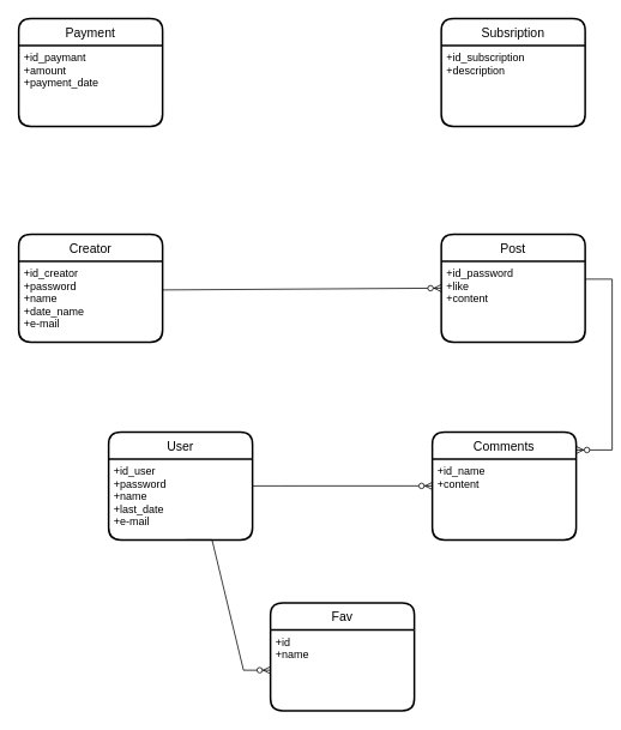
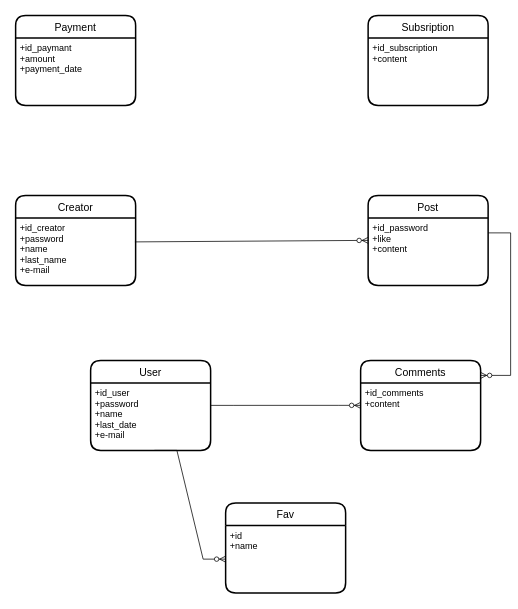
  <mxCell id="0" />
  <mxCell id="1" parent="0" />
  <mxCell id="2" value="User" style="swimlane;childLayout=stackLayout;horizontal=1;startSize=30;horizontalStack=0;rounded=1;fontSize=14;fontStyle=0;strokeWidth=2;resizeParent=0;resizeLast=1;shadow=0;dashed=0;align=center;" parent="1" vertex="1"><mxGeometry x="120" y="480" width="160" height="120" as="geometry" /></mxCell>
  <mxCell id="3" value="+id_user&#10;+password&#10;+name&#10;+last_date&#10;+e-mail&#10;&#10;" style="align=left;strokeColor=none;fillColor=none;spacingLeft=4;fontSize=12;verticalAlign=top;resizable=0;rotatable=0;part=1;" parent="2" vertex="1"><mxGeometry y="30" width="160" height="90" as="geometry" /></mxCell>
  <mxCell id="4" value="Post" style="swimlane;childLayout=stackLayout;horizontal=1;startSize=30;horizontalStack=0;rounded=1;fontSize=14;fontStyle=0;strokeWidth=2;resizeParent=0;resizeLast=1;shadow=0;dashed=0;align=center;" parent="1" vertex="1"><mxGeometry x="490" y="260" width="160" height="120" as="geometry" /></mxCell>
  <mxCell id="5" value="+id_password&#10;+like&#10;+content&#10;" style="align=left;strokeColor=none;fillColor=none;spacingLeft=4;fontSize=12;verticalAlign=top;resizable=0;rotatable=0;part=1;" parent="4" vertex="1"><mxGeometry y="30" width="160" height="90" as="geometry" /></mxCell>
  <mxCell id="6" value="Comments" style="swimlane;childLayout=stackLayout;horizontal=1;startSize=30;horizontalStack=0;rounded=1;fontSize=14;fontStyle=0;strokeWidth=2;resizeParent=0;resizeLast=1;shadow=0;dashed=0;align=center;" parent="1" vertex="1"><mxGeometry x="480" y="480" width="160" height="120" as="geometry" /></mxCell>
- <mxCell id="7" value="+id_name&#10;+content " style="align=left;strokeColor=none;fillColor=none;spacingLeft=4;fontSize=12;verticalAlign=top;resizable=0;rotatable=0;part=1;" parent="6" vertex="1"><mxGeometry y="30" width="160" height="90" as="geometry" /></mxCell>
+ <mxCell id="7" value="+id_comments&#10;+content " style="align=left;strokeColor=none;fillColor=none;spacingLeft=4;fontSize=12;verticalAlign=top;resizable=0;rotatable=0;part=1;" parent="6" vertex="1"><mxGeometry y="30" width="160" height="90" as="geometry" /></mxCell>
  <mxCell id="8" value="" style="edgeStyle=entityRelationEdgeStyle;fontSize=12;html=1;endArrow=ERzeroToMany;endFill=1;rounded=0;entryX=1;entryY=0.167;entryDx=0;entryDy=0;entryPerimeter=0;" parent="1" target="6" edge="1"><mxGeometry width="100" height="100" relative="1" as="geometry"><mxPoint x="650" y="310" as="sourcePoint" /><mxPoint x="720" y="510" as="targetPoint" /></mxGeometry></mxCell>
  <mxCell id="9" value="Creator" style="swimlane;childLayout=stackLayout;horizontal=1;startSize=30;horizontalStack=0;rounded=1;fontSize=14;fontStyle=0;strokeWidth=2;resizeParent=0;resizeLast=1;shadow=0;dashed=0;align=center;" parent="1" vertex="1"><mxGeometry x="20" y="260" width="160" height="120" as="geometry" /></mxCell>
- <mxCell id="10" value="+id_creator&#10;+password&#10;+name&#10;+date_name&#10;+e-mail&#10;&#10;" style="align=left;strokeColor=none;fillColor=none;spacingLeft=4;fontSize=12;verticalAlign=top;resizable=0;rotatable=0;part=1;" parent="9" vertex="1"><mxGeometry y="30" width="160" height="90" as="geometry" /></mxCell>
+ <mxCell id="10" value="+id_creator&#10;+password&#10;+name&#10;+last_name&#10;+e-mail&#10;&#10;" style="align=left;strokeColor=none;fillColor=none;spacingLeft=4;fontSize=12;verticalAlign=top;resizable=0;rotatable=0;part=1;" parent="9" vertex="1"><mxGeometry y="30" width="160" height="90" as="geometry" /></mxCell>
  <mxCell id="11" value="Fav" style="swimlane;childLayout=stackLayout;horizontal=1;startSize=30;horizontalStack=0;rounded=1;fontSize=14;fontStyle=0;strokeWidth=2;resizeParent=0;resizeLast=1;shadow=0;dashed=0;align=center;" parent="1" vertex="1"><mxGeometry x="300" y="670" width="160" height="120" as="geometry" /></mxCell>
  <mxCell id="12" value="+id&#10;+name " style="align=left;strokeColor=none;fillColor=none;spacingLeft=4;fontSize=12;verticalAlign=top;resizable=0;rotatable=0;part=1;" parent="11" vertex="1"><mxGeometry y="30" width="160" height="90" as="geometry" /></mxCell>
  <mxCell id="13" value="" style="edgeStyle=entityRelationEdgeStyle;fontSize=12;html=1;endArrow=ERzeroToMany;endFill=1;rounded=0;entryX=0;entryY=0.5;entryDx=0;entryDy=0;" parent="1" target="12" edge="1"><mxGeometry width="100" height="100" relative="1" as="geometry"><mxPoint x="205" y="599.96" as="sourcePoint" /><mxPoint x="195" y="790" as="targetPoint" /></mxGeometry></mxCell>
  <mxCell id="14" value="" style="edgeStyle=entityRelationEdgeStyle;fontSize=12;html=1;endArrow=ERzeroToMany;endFill=1;rounded=0;entryX=0;entryY=0.333;entryDx=0;entryDy=0;entryPerimeter=0;" parent="1" target="7" edge="1"><mxGeometry width="100" height="100" relative="1" as="geometry"><mxPoint x="280" y="540" as="sourcePoint" /><mxPoint x="270" y="720.04" as="targetPoint" /></mxGeometry></mxCell>
  <mxCell id="15" value="Payment" style="swimlane;childLayout=stackLayout;horizontal=1;startSize=30;horizontalStack=0;rounded=1;fontSize=14;fontStyle=0;strokeWidth=2;resizeParent=0;resizeLast=1;shadow=0;dashed=0;align=center;" parent="1" vertex="1"><mxGeometry x="20" y="20" width="160" height="120" as="geometry" /></mxCell>
  <mxCell id="16" value="+id_paymant&#10;+amount&#10;+payment_date&#10;" style="align=left;strokeColor=none;fillColor=none;spacingLeft=4;fontSize=12;verticalAlign=top;resizable=0;rotatable=0;part=1;" parent="15" vertex="1"><mxGeometry y="30" width="160" height="90" as="geometry" /></mxCell>
  <mxCell id="17" value="Subsription" style="swimlane;childLayout=stackLayout;horizontal=1;startSize=30;horizontalStack=0;rounded=1;fontSize=14;fontStyle=0;strokeWidth=2;resizeParent=0;resizeLast=1;shadow=0;dashed=0;align=center;" parent="1" vertex="1"><mxGeometry x="490" y="20" width="160" height="120" as="geometry" /></mxCell>
- <mxCell id="18" value="+id_subscription&#10;+description &#10;&#10;" style="align=left;strokeColor=none;fillColor=none;spacingLeft=4;fontSize=12;verticalAlign=top;resizable=0;rotatable=0;part=1;" parent="17" vertex="1"><mxGeometry y="30" width="160" height="90" as="geometry" /></mxCell>
+ <mxCell id="18" value="+id_subscription&#10;+content &#10;&#10;" style="align=left;strokeColor=none;fillColor=none;spacingLeft=4;fontSize=12;verticalAlign=top;resizable=0;rotatable=0;part=1;" parent="17" vertex="1"><mxGeometry y="30" width="160" height="90" as="geometry" /></mxCell>
  <mxCell id="19" value="" style="fontSize=12;html=1;endArrow=ERzeroToMany;endFill=1;rounded=0;entryX=0;entryY=0.25;entryDx=0;entryDy=0;exitX=0.994;exitY=0.356;exitDx=0;exitDy=0;exitPerimeter=0;" parent="1" source="10" edge="1"><mxGeometry width="100" height="100" relative="1" as="geometry"><mxPoint x="180" y="320" as="sourcePoint" /><mxPoint x="490" y="320" as="targetPoint" /></mxGeometry></mxCell>
